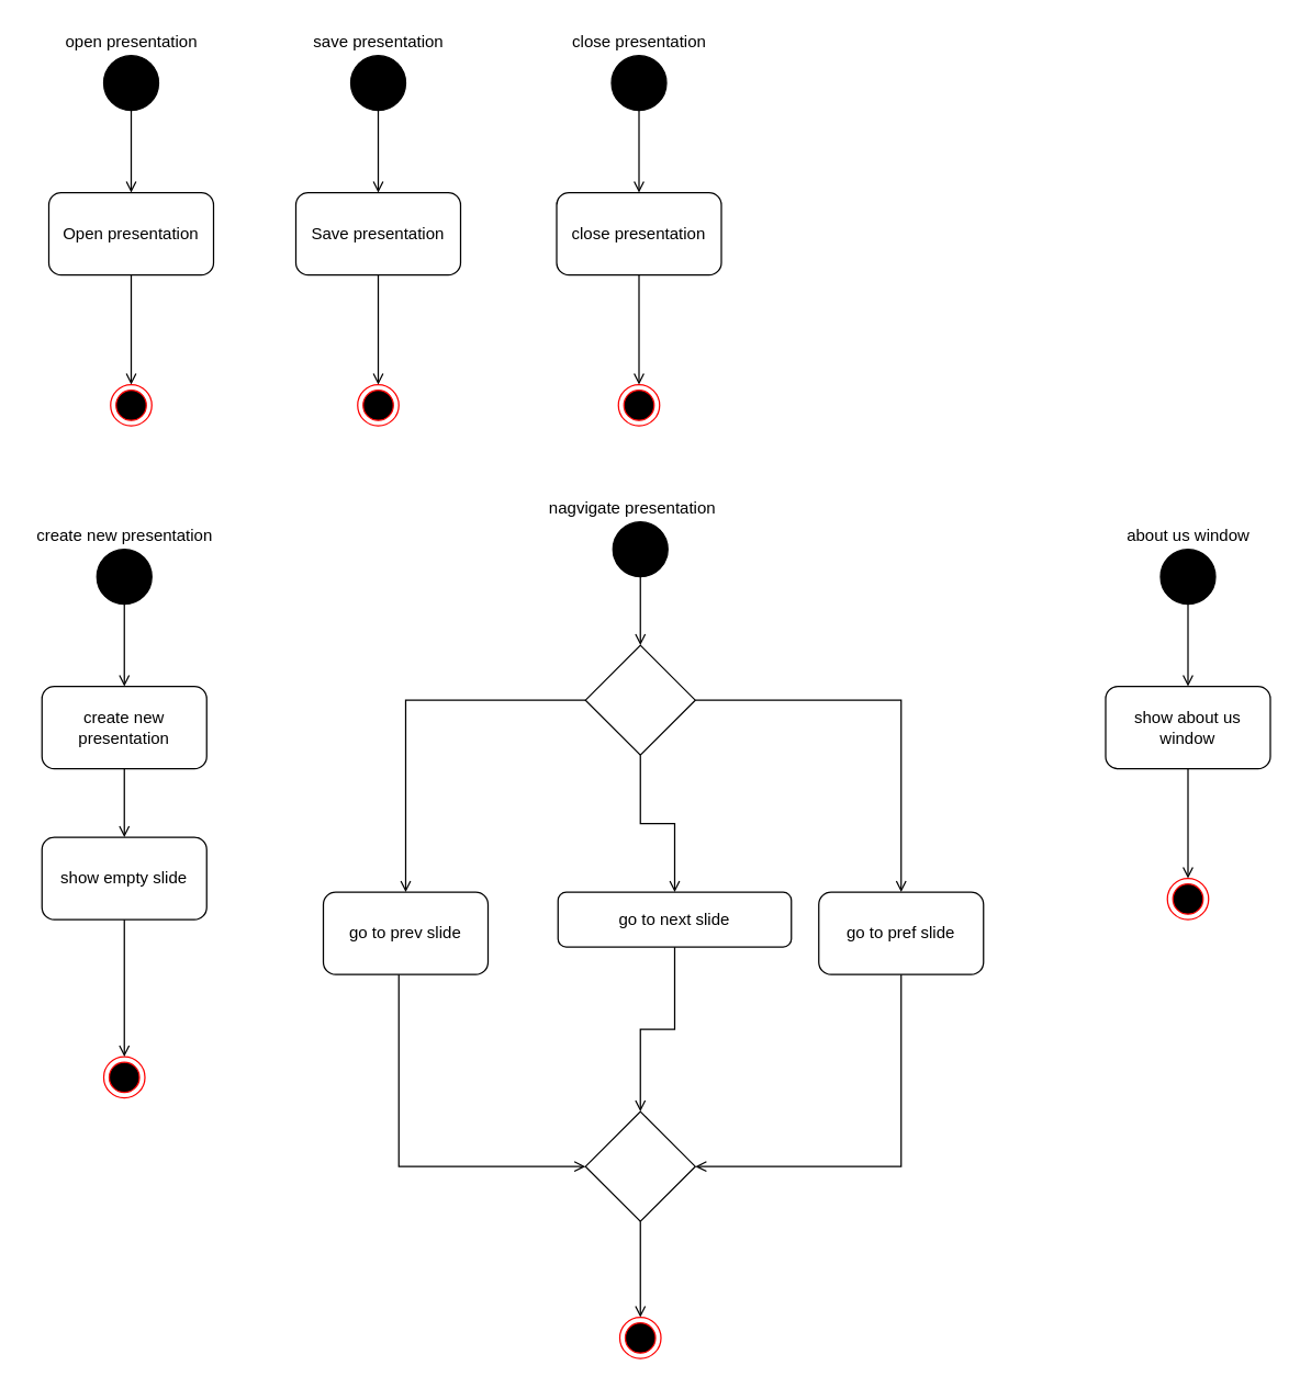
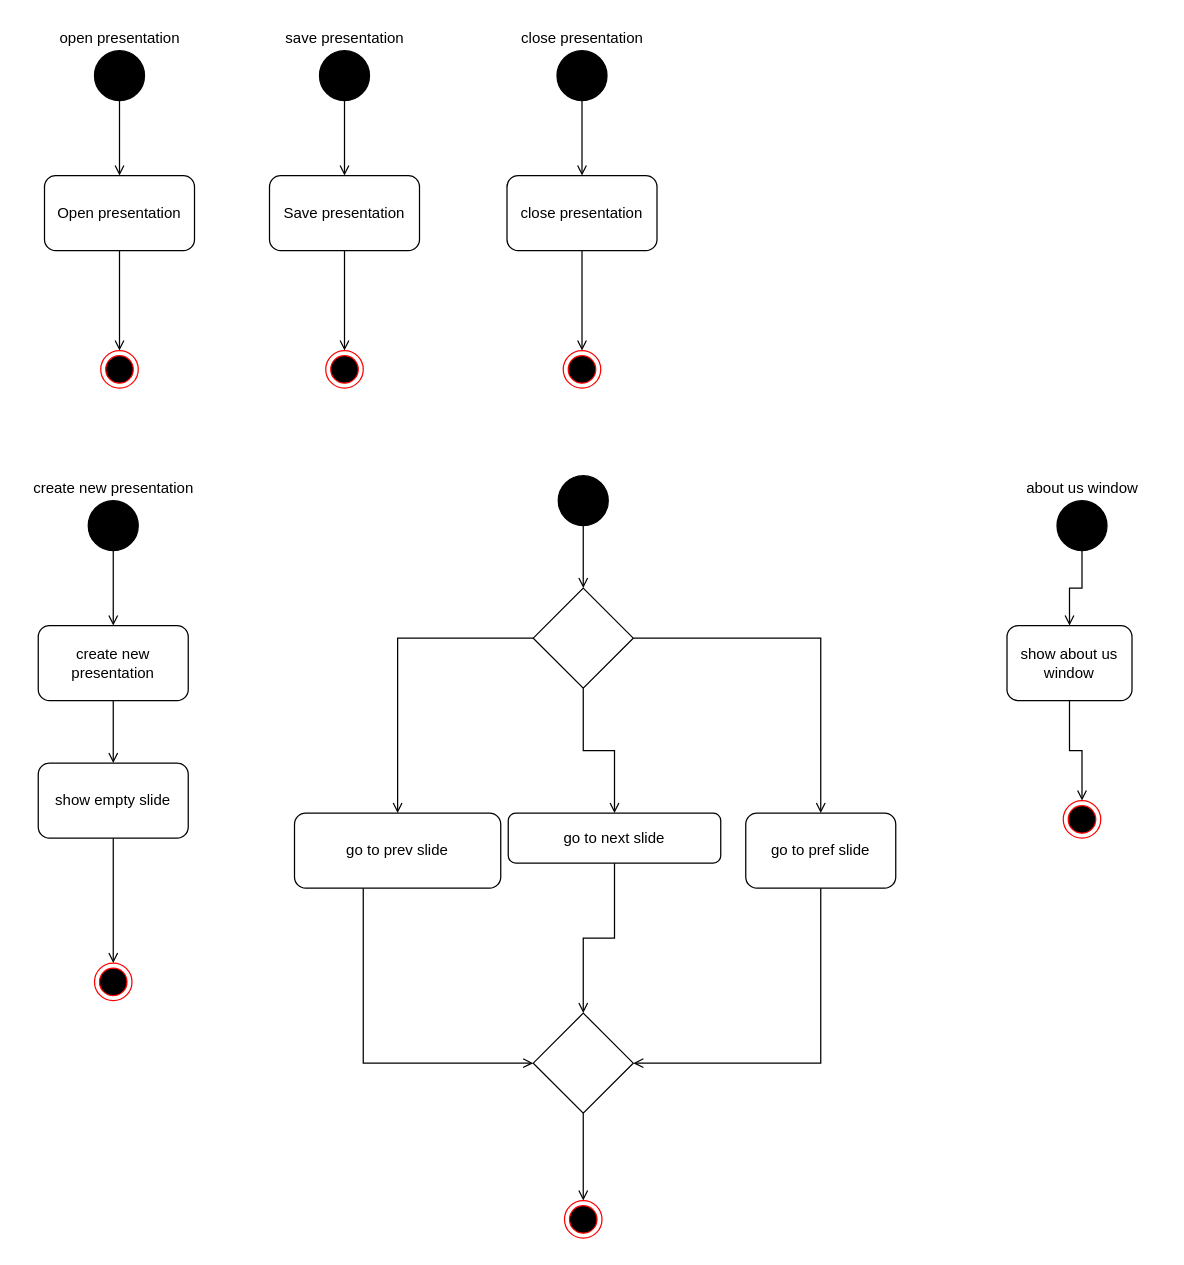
  <mxCell id="0" />
  <mxCell id="1" parent="0" />
  <mxCell id="2" style="edgeStyle=orthogonalEdgeStyle;rounded=0;orthogonalLoop=1;jettySize=auto;html=1;endArrow=open;endFill=0;" edge="1" parent="1" source="3" target="5"><mxGeometry relative="1" as="geometry" /></mxCell>
  <mxCell id="3" value="" style="ellipse;whiteSpace=wrap;html=1;aspect=fixed;fillColor=#000000;" vertex="1" parent="1"><mxGeometry x="75" y="40" width="40" height="40" as="geometry" /></mxCell>
  <mxCell id="4" style="edgeStyle=orthogonalEdgeStyle;rounded=0;orthogonalLoop=1;jettySize=auto;html=1;endArrow=open;endFill=0;" edge="1" parent="1" source="5" target="6"><mxGeometry relative="1" as="geometry"><mxPoint x="95" y="270" as="targetPoint" /></mxGeometry></mxCell>
  <mxCell id="5" value="Open presentation" style="rounded=1;whiteSpace=wrap;html=1;fillColor=none;" vertex="1" parent="1"><mxGeometry x="35" y="140" width="120" height="60" as="geometry" /></mxCell>
  <mxCell id="6" value="" style="ellipse;html=1;shape=endState;fillColor=#000000;strokeColor=#ff0000;" vertex="1" parent="1"><mxGeometry x="80" y="280" width="30" height="30" as="geometry" /></mxCell>
  <mxCell id="7" value="open presentation" style="text;html=1;align=center;verticalAlign=middle;resizable=0;points=[];autosize=1;strokeColor=none;fillColor=none;" vertex="1" parent="1"><mxGeometry x="40" y="20" width="110" height="20" as="geometry" /></mxCell>
  <mxCell id="8" style="edgeStyle=orthogonalEdgeStyle;rounded=0;orthogonalLoop=1;jettySize=auto;html=1;endArrow=open;endFill=0;" edge="1" parent="1" source="9" target="11"><mxGeometry relative="1" as="geometry" /></mxCell>
  <mxCell id="9" value="" style="ellipse;whiteSpace=wrap;html=1;aspect=fixed;fillColor=#000000;" vertex="1" parent="1"><mxGeometry x="255" y="40" width="40" height="40" as="geometry" /></mxCell>
  <mxCell id="10" style="edgeStyle=orthogonalEdgeStyle;rounded=0;orthogonalLoop=1;jettySize=auto;html=1;endArrow=open;endFill=0;" edge="1" parent="1" source="11" target="12"><mxGeometry relative="1" as="geometry"><mxPoint x="275" y="270" as="targetPoint" /></mxGeometry></mxCell>
  <mxCell id="11" value="Save presentation" style="rounded=1;whiteSpace=wrap;html=1;fillColor=none;" vertex="1" parent="1"><mxGeometry x="215" y="140" width="120" height="60" as="geometry" /></mxCell>
  <mxCell id="12" value="" style="ellipse;html=1;shape=endState;fillColor=#000000;strokeColor=#ff0000;" vertex="1" parent="1"><mxGeometry x="260" y="280" width="30" height="30" as="geometry" /></mxCell>
  <mxCell id="13" value="save presentation" style="text;html=1;align=center;verticalAlign=middle;resizable=0;points=[];autosize=1;strokeColor=none;fillColor=none;" vertex="1" parent="1"><mxGeometry x="220" y="20" width="110" height="20" as="geometry" /></mxCell>
  <mxCell id="14" style="edgeStyle=orthogonalEdgeStyle;rounded=0;orthogonalLoop=1;jettySize=auto;html=1;endArrow=open;endFill=0;" edge="1" parent="1" source="15" target="17"><mxGeometry relative="1" as="geometry" /></mxCell>
  <mxCell id="15" value="" style="ellipse;whiteSpace=wrap;html=1;aspect=fixed;fillColor=#000000;" vertex="1" parent="1"><mxGeometry x="445" y="40" width="40" height="40" as="geometry" /></mxCell>
  <mxCell id="16" style="edgeStyle=orthogonalEdgeStyle;rounded=0;orthogonalLoop=1;jettySize=auto;html=1;endArrow=open;endFill=0;" edge="1" parent="1" source="17" target="18"><mxGeometry relative="1" as="geometry"><mxPoint x="465" y="270" as="targetPoint" /></mxGeometry></mxCell>
  <mxCell id="17" value="close presentation" style="rounded=1;whiteSpace=wrap;html=1;fillColor=none;" vertex="1" parent="1"><mxGeometry x="405" y="140" width="120" height="60" as="geometry" /></mxCell>
  <mxCell id="18" value="" style="ellipse;html=1;shape=endState;fillColor=#000000;strokeColor=#ff0000;" vertex="1" parent="1"><mxGeometry x="450" y="280" width="30" height="30" as="geometry" /></mxCell>
  <mxCell id="19" value="close presentation" style="text;html=1;align=center;verticalAlign=middle;resizable=0;points=[];autosize=1;strokeColor=none;fillColor=none;" vertex="1" parent="1"><mxGeometry x="410" y="20" width="110" height="20" as="geometry" /></mxCell>
  <mxCell id="20" style="edgeStyle=orthogonalEdgeStyle;rounded=0;orthogonalLoop=1;jettySize=auto;html=1;endArrow=open;endFill=0;" edge="1" parent="1" source="21" target="23"><mxGeometry relative="1" as="geometry" /></mxCell>
  <mxCell id="21" value="" style="ellipse;whiteSpace=wrap;html=1;aspect=fixed;fillColor=#000000;" vertex="1" parent="1"><mxGeometry x="70" y="400" width="40" height="40" as="geometry" /></mxCell>
  <mxCell id="22" style="edgeStyle=orthogonalEdgeStyle;rounded=0;orthogonalLoop=1;jettySize=auto;html=1;endArrow=open;endFill=0;" edge="1" parent="1" source="23" target="27"><mxGeometry relative="1" as="geometry"><mxPoint x="90" y="630" as="targetPoint" /></mxGeometry></mxCell>
  <mxCell id="23" value="create new presentation" style="rounded=1;whiteSpace=wrap;html=1;fillColor=none;" vertex="1" parent="1"><mxGeometry x="30" y="500" width="120" height="60" as="geometry" /></mxCell>
  <mxCell id="24" value="" style="ellipse;html=1;shape=endState;fillColor=#000000;strokeColor=#ff0000;" vertex="1" parent="1"><mxGeometry x="75" y="770" width="30" height="30" as="geometry" /></mxCell>
  <mxCell id="25" value="create new presentation" style="text;html=1;align=center;verticalAlign=middle;resizable=0;points=[];autosize=1;strokeColor=none;fillColor=none;" vertex="1" parent="1"><mxGeometry x="20" y="380" width="140" height="20" as="geometry" /></mxCell>
  <mxCell id="26" style="edgeStyle=orthogonalEdgeStyle;rounded=0;orthogonalLoop=1;jettySize=auto;html=1;endArrow=open;endFill=0;" edge="1" parent="1" source="27" target="24"><mxGeometry relative="1" as="geometry" /></mxCell>
  <mxCell id="27" value="show empty slide" style="rounded=1;whiteSpace=wrap;html=1;fillColor=none;" vertex="1" parent="1"><mxGeometry x="30" y="610" width="120" height="60" as="geometry" /></mxCell>
  <mxCell id="28" style="edgeStyle=orthogonalEdgeStyle;rounded=0;orthogonalLoop=1;jettySize=auto;html=1;endArrow=open;endFill=0;" edge="1" parent="1" source="29" target="31"><mxGeometry relative="1" as="geometry" /></mxCell>
  <mxCell id="29" value="" style="ellipse;whiteSpace=wrap;html=1;aspect=fixed;fillColor=#000000;" vertex="1" parent="1"><mxGeometry x="446" y="380" width="40" height="40" as="geometry" /></mxCell>
- <mxCell id="30" value="nagvigate presentation" style="text;html=1;align=center;verticalAlign=middle;resizable=0;points=[];autosize=1;strokeColor=none;fillColor=none;" vertex="1" parent="1"><mxGeometry x="390" y="360" width="140" height="20" as="geometry" /></mxCell>
  <mxCell id="31" value="" style="rhombus;whiteSpace=wrap;html=1;fillColor=none;" vertex="1" parent="1"><mxGeometry x="426" y="470" width="80" height="80" as="geometry" /></mxCell>
  <mxCell id="32" style="edgeStyle=orthogonalEdgeStyle;rounded=0;orthogonalLoop=1;jettySize=auto;html=1;endArrow=open;endFill=0;entryX=0.5;entryY=0;entryDx=0;entryDy=0;" edge="1" parent="1" target="34" source="31"><mxGeometry relative="1" as="geometry"><mxPoint x="520.997" y="459.977" as="sourcePoint" /></mxGeometry></mxCell>
  <mxCell id="33" style="edgeStyle=orthogonalEdgeStyle;rounded=0;orthogonalLoop=1;jettySize=auto;html=1;endArrow=open;endFill=0;" edge="1" parent="1" source="34" target="42"><mxGeometry relative="1" as="geometry"><Array as="points"><mxPoint x="656" y="850" /></Array></mxGeometry></mxCell>
  <mxCell id="34" value="go to pref slide" style="rounded=1;whiteSpace=wrap;html=1;fillColor=none;" vertex="1" parent="1"><mxGeometry x="596" y="650" width="120" height="60" as="geometry" /></mxCell>
  <mxCell id="35" style="edgeStyle=orthogonalEdgeStyle;rounded=0;orthogonalLoop=1;jettySize=auto;html=1;endArrow=open;endFill=0;" edge="1" parent="1" target="37" source="31"><mxGeometry relative="1" as="geometry"><mxPoint x="426.003" y="529.897" as="sourcePoint" /><mxPoint x="290" y="650" as="targetPoint" /></mxGeometry></mxCell>
  <mxCell id="36" style="edgeStyle=orthogonalEdgeStyle;rounded=0;orthogonalLoop=1;jettySize=auto;html=1;endArrow=open;endFill=0;" edge="1" parent="1" source="37" target="42"><mxGeometry relative="1" as="geometry"><mxPoint x="290" y="710" as="sourcePoint" /><Array as="points"><mxPoint x="290" y="850" /></Array></mxGeometry></mxCell>
- <mxCell id="37" value="go to prev slide" style="rounded=1;whiteSpace=wrap;html=1;fillColor=none;" vertex="1" parent="1"><mxGeometry x="235" y="650" width="120" height="60" as="geometry" /></mxCell>
+ <mxCell id="37" value="go to prev slide" style="rounded=1;whiteSpace=wrap;html=1;fillColor=none;" vertex="1" parent="1"><mxGeometry x="235" y="650" width="165" height="60" as="geometry" /></mxCell>
  <mxCell id="38" style="edgeStyle=orthogonalEdgeStyle;rounded=0;orthogonalLoop=1;jettySize=auto;html=1;endArrow=open;endFill=0;" edge="1" parent="1" target="40" source="31"><mxGeometry relative="1" as="geometry"><mxPoint x="461" y="550" as="sourcePoint" /></mxGeometry></mxCell>
  <mxCell id="39" style="edgeStyle=orthogonalEdgeStyle;rounded=0;orthogonalLoop=1;jettySize=auto;html=1;endArrow=open;endFill=0;" edge="1" parent="1" source="40" target="42"><mxGeometry relative="1" as="geometry" /></mxCell>
  <mxCell id="40" value="go to next slide" style="rounded=1;whiteSpace=wrap;html=1;fillColor=none;" vertex="1" parent="1"><mxGeometry x="406" y="650" width="170" height="40" as="geometry" /></mxCell>
  <mxCell id="41" style="edgeStyle=orthogonalEdgeStyle;rounded=0;orthogonalLoop=1;jettySize=auto;html=1;endArrow=open;endFill=0;" edge="1" parent="1" source="42" target="43"><mxGeometry relative="1" as="geometry" /></mxCell>
  <mxCell id="42" value="" style="rhombus;whiteSpace=wrap;html=1;fillColor=none;" vertex="1" parent="1"><mxGeometry x="426" y="810" width="80" height="80" as="geometry" /></mxCell>
  <mxCell id="43" value="" style="ellipse;html=1;shape=endState;fillColor=#000000;strokeColor=#ff0000;" vertex="1" parent="1"><mxGeometry x="451" y="960" width="30" height="30" as="geometry" /></mxCell>
  <mxCell id="44" style="edgeStyle=orthogonalEdgeStyle;rounded=0;orthogonalLoop=1;jettySize=auto;html=1;endArrow=open;endFill=0;" edge="1" parent="1" source="45" target="47"><mxGeometry relative="1" as="geometry" /></mxCell>
  <mxCell id="45" value="" style="ellipse;whiteSpace=wrap;html=1;aspect=fixed;fillColor=#000000;" vertex="1" parent="1"><mxGeometry x="845" y="400" width="40" height="40" as="geometry" /></mxCell>
  <mxCell id="46" style="edgeStyle=orthogonalEdgeStyle;rounded=0;orthogonalLoop=1;jettySize=auto;html=1;endArrow=open;endFill=0;" edge="1" parent="1" source="47" target="48"><mxGeometry relative="1" as="geometry"><mxPoint x="865" y="630" as="targetPoint" /></mxGeometry></mxCell>
- <mxCell id="47" value="show about us window" style="rounded=1;whiteSpace=wrap;html=1;fillColor=none;" vertex="1" parent="1"><mxGeometry x="805" y="500" width="120" height="60" as="geometry" /></mxCell>
+ <mxCell id="47" value="show about us window" style="rounded=1;whiteSpace=wrap;html=1;fillColor=none;" vertex="1" parent="1"><mxGeometry x="805" y="500" width="100" height="60" as="geometry" /></mxCell>
  <mxCell id="48" value="" style="ellipse;html=1;shape=endState;fillColor=#000000;strokeColor=#ff0000;" vertex="1" parent="1"><mxGeometry x="850" y="640" width="30" height="30" as="geometry" /></mxCell>
  <mxCell id="49" value="about us window" style="text;html=1;align=center;verticalAlign=middle;resizable=0;points=[];autosize=1;strokeColor=none;fillColor=none;" vertex="1" parent="1"><mxGeometry x="815" y="380" width="100" height="20" as="geometry" /></mxCell>
